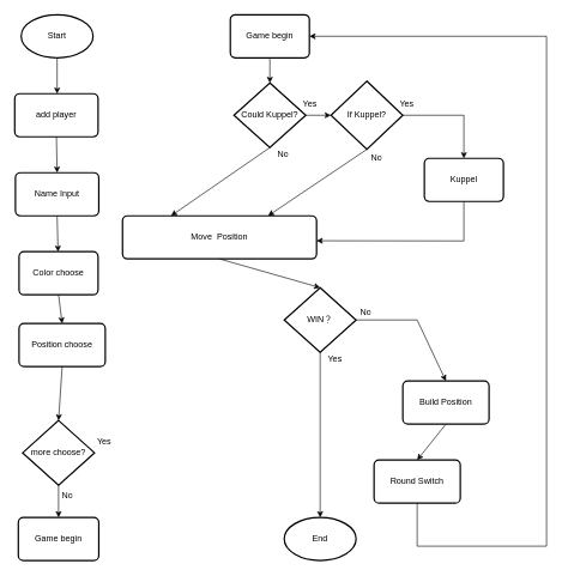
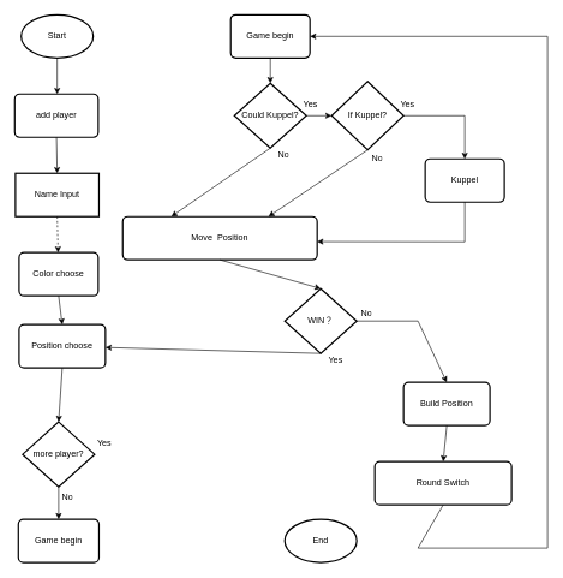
  <mxCell id="0" />
  <mxCell id="1" parent="0" />
  <mxCell id="2" value="Start" style="strokeWidth=2;html=1;shape=mxgraph.flowchart.start_1;whiteSpace=wrap;" parent="1" vertex="1"><mxGeometry x="29" y="20" width="100" height="60" as="geometry" /></mxCell>
  <mxCell id="3" value="" style="endArrow=classic;html=1;rounded=0;exitX=0.5;exitY=1;exitDx=0;exitDy=0;exitPerimeter=0;" parent="1" source="2" edge="1"><mxGeometry width="50" height="50" relative="1" as="geometry"><mxPoint x="99" y="340" as="sourcePoint" /><mxPoint x="79" y="130" as="targetPoint" /></mxGeometry></mxCell>
  <mxCell id="4" value="add player" style="rounded=1;whiteSpace=wrap;html=1;absoluteArcSize=1;arcSize=14;strokeWidth=2;" parent="1" vertex="1"><mxGeometry x="20" y="130" width="116" height="60" as="geometry" /></mxCell>
  <mxCell id="5" value="" style="endArrow=classic;html=1;rounded=0;exitX=0.5;exitY=1;exitDx=0;exitDy=0;entryX=0.5;entryY=0;entryDx=0;entryDy=0;" parent="1" source="4" target="6" edge="1"><mxGeometry width="50" height="50" relative="1" as="geometry"><mxPoint x="99" y="340" as="sourcePoint" /><mxPoint x="81" y="240" as="targetPoint" /></mxGeometry></mxCell>
- <mxCell id="6" value="Name Input" style="rounded=1;whiteSpace=wrap;html=1;absoluteArcSize=1;arcSize=14;strokeWidth=2;" parent="1" vertex="1"><mxGeometry x="21" y="240" width="116" height="60" as="geometry" /></mxCell>
+ <mxCell id="6" value="Name Input" style="whiteSpace=wrap;html=1;absoluteArcSize=1;arcSize=14;strokeWidth=2;rounded=0;" parent="1" vertex="1"><mxGeometry x="21" y="240" width="116" height="60" as="geometry" /></mxCell>
  <mxCell id="7" value="" style="endArrow=classic;html=1;rounded=0;exitX=0.5;exitY=1;exitDx=0;exitDy=0;" parent="1" source="9" edge="1"><mxGeometry width="50" height="50" relative="1" as="geometry"><mxPoint x="89" y="350" as="sourcePoint" /><mxPoint x="81" y="350" as="targetPoint" /></mxGeometry></mxCell>
- <mxCell id="8" value="" style="endArrow=classic;html=1;rounded=0;exitX=0.5;exitY=1;exitDx=0;exitDy=0;" parent="1" source="6" target="9" edge="1"><mxGeometry width="50" height="50" relative="1" as="geometry"><mxPoint x="81" y="300" as="sourcePoint" /><mxPoint x="81" y="350" as="targetPoint" /></mxGeometry></mxCell>
+ <mxCell id="8" value="" style="endArrow=classic;html=1;rounded=0;exitX=0.5;exitY=1;exitDx=0;exitDy=0;dashed=1;" parent="1" source="6" target="9" edge="1"><mxGeometry width="50" height="50" relative="1" as="geometry"><mxPoint x="81" y="300" as="sourcePoint" /><mxPoint x="81" y="350" as="targetPoint" /></mxGeometry></mxCell>
  <mxCell id="9" value="Color choose" style="rounded=1;whiteSpace=wrap;html=1;absoluteArcSize=1;arcSize=14;strokeWidth=2;" parent="1" vertex="1"><mxGeometry x="26" y="350" width="110" height="60" as="geometry" /></mxCell>
- <mxCell id="10" value="more choose?" style="strokeWidth=2;html=1;shape=mxgraph.flowchart.decision;whiteSpace=wrap;" parent="1" vertex="1"><mxGeometry x="31" y="585" width="100" height="90" as="geometry" /></mxCell>
+ <mxCell id="10" value="more player?" style="strokeWidth=2;html=1;shape=mxgraph.flowchart.decision;whiteSpace=wrap;" parent="1" vertex="1"><mxGeometry x="31" y="585" width="100" height="90" as="geometry" /></mxCell>
  <mxCell id="11" value="" style="endArrow=classic;html=1;rounded=0;exitX=0.5;exitY=1;exitDx=0;exitDy=0;entryX=0.5;entryY=0;entryDx=0;entryDy=0;" parent="1" source="9" target="12" edge="1"><mxGeometry width="50" height="50" relative="1" as="geometry"><mxPoint x="99" y="440" as="sourcePoint" /><mxPoint x="-27" y="490" as="targetPoint" /></mxGeometry></mxCell>
  <mxCell id="12" value="Position choose" style="rounded=1;whiteSpace=wrap;html=1;absoluteArcSize=1;arcSize=14;strokeWidth=2;" parent="1" vertex="1"><mxGeometry x="26" y="450" width="120" height="60" as="geometry" /></mxCell>
  <mxCell id="13" value="" style="endArrow=classic;html=1;rounded=0;exitX=0.5;exitY=1;exitDx=0;exitDy=0;entryX=0.5;entryY=0;entryDx=0;entryDy=0;entryPerimeter=0;" parent="1" source="12" target="10" edge="1"><mxGeometry width="50" height="50" relative="1" as="geometry"><mxPoint x="83" y="540" as="sourcePoint" /><mxPoint x="123" y="510" as="targetPoint" /></mxGeometry></mxCell>
  <mxCell id="14" value="" style="endArrow=classic;html=1;rounded=0;exitX=0.5;exitY=1;exitDx=0;exitDy=0;exitPerimeter=0;entryX=0.5;entryY=0;entryDx=0;entryDy=0;" parent="1" source="10" target="15" edge="1"><mxGeometry width="50" height="50" relative="1" as="geometry"><mxPoint x="73" y="760" as="sourcePoint" /><mxPoint x="83" y="720" as="targetPoint" /></mxGeometry></mxCell>
  <mxCell id="15" value="Game begin" style="rounded=1;whiteSpace=wrap;html=1;absoluteArcSize=1;arcSize=14;strokeWidth=2;" parent="1" vertex="1"><mxGeometry x="25" y="720" width="112" height="60" as="geometry" /></mxCell>
  <mxCell id="16" value="Game begin" style="rounded=1;whiteSpace=wrap;html=1;absoluteArcSize=1;arcSize=14;strokeWidth=2;" parent="1" vertex="1"><mxGeometry x="320" y="20" width="110" height="60" as="geometry" /></mxCell>
  <mxCell id="17" value="Could Kuppel?" style="strokeWidth=2;html=1;shape=mxgraph.flowchart.decision;whiteSpace=wrap;" parent="1" vertex="1"><mxGeometry x="325" y="115" width="100" height="90" as="geometry" /></mxCell>
  <mxCell id="18" value="" style="endArrow=classic;html=1;rounded=0;exitX=0.5;exitY=1;exitDx=0;exitDy=0;" parent="1" source="16" target="17" edge="1"><mxGeometry width="50" height="50" relative="1" as="geometry"><mxPoint x="220" y="150" as="sourcePoint" /><mxPoint x="270" y="100" as="targetPoint" /></mxGeometry></mxCell>
  <mxCell id="19" style="edgeStyle=orthogonalEdgeStyle;rounded=0;orthogonalLoop=1;jettySize=auto;html=1;exitX=0.5;exitY=1;exitDx=0;exitDy=0;exitPerimeter=0;" parent="1" source="17" target="17" edge="1"><mxGeometry relative="1" as="geometry" /></mxCell>
  <mxCell id="20" value="" style="endArrow=classic;html=1;rounded=0;exitX=0.5;exitY=1;exitDx=0;exitDy=0;exitPerimeter=0;entryX=0.25;entryY=0;entryDx=0;entryDy=0;" parent="1" source="17" target="21" edge="1"><mxGeometry width="50" height="50" relative="1" as="geometry"><mxPoint x="320" y="340" as="sourcePoint" /><mxPoint x="375" y="250" as="targetPoint" /></mxGeometry></mxCell>
  <mxCell id="21" value="Move&amp;nbsp; Position" style="rounded=1;whiteSpace=wrap;html=1;absoluteArcSize=1;arcSize=14;strokeWidth=2;" parent="1" vertex="1"><mxGeometry x="170" y="300" width="270" height="60" as="geometry" /></mxCell>
  <mxCell id="22" value="If Kuppel?" style="strokeWidth=2;html=1;shape=mxgraph.flowchart.decision;whiteSpace=wrap;" parent="1" vertex="1"><mxGeometry x="460" y="112.5" width="100" height="95" as="geometry" /></mxCell>
  <mxCell id="23" value="" style="endArrow=classic;html=1;rounded=0;exitX=1;exitY=0.5;exitDx=0;exitDy=0;exitPerimeter=0;entryX=0;entryY=0.5;entryDx=0;entryDy=0;entryPerimeter=0;" parent="1" source="17" target="22" edge="1"><mxGeometry width="50" height="50" relative="1" as="geometry"><mxPoint x="320" y="340" as="sourcePoint" /><mxPoint x="370" y="290" as="targetPoint" /></mxGeometry></mxCell>
  <mxCell id="24" value="Kuppel" style="rounded=1;whiteSpace=wrap;html=1;absoluteArcSize=1;arcSize=14;strokeWidth=2;" parent="1" vertex="1"><mxGeometry x="590" y="220" width="110" height="60" as="geometry" /></mxCell>
  <mxCell id="25" value="" style="endArrow=classic;html=1;rounded=0;exitX=1;exitY=0.5;exitDx=0;exitDy=0;exitPerimeter=0;entryX=0.5;entryY=0;entryDx=0;entryDy=0;" parent="1" source="22" target="24" edge="1"><mxGeometry width="50" height="50" relative="1" as="geometry"><mxPoint x="320" y="270" as="sourcePoint" /><mxPoint x="370" y="220" as="targetPoint" /><Array as="points"><mxPoint x="645" y="160" /></Array></mxGeometry></mxCell>
  <mxCell id="26" value="" style="endArrow=classic;html=1;rounded=0;exitX=0.5;exitY=1;exitDx=0;exitDy=0;entryX=1;entryY=0.579;entryDx=0;entryDy=0;entryPerimeter=0;" parent="1" source="24" target="21" edge="1"><mxGeometry width="50" height="50" relative="1" as="geometry"><mxPoint x="520" y="340" as="sourcePoint" /><mxPoint x="540" y="350" as="targetPoint" /><Array as="points"><mxPoint x="645" y="335" /></Array></mxGeometry></mxCell>
  <mxCell id="27" value="WIN？" style="strokeWidth=2;html=1;shape=mxgraph.flowchart.decision;whiteSpace=wrap;" parent="1" vertex="1"><mxGeometry x="395" y="400" width="100" height="90" as="geometry" /></mxCell>
  <mxCell id="28" value="" style="endArrow=classic;html=1;rounded=0;exitX=0.5;exitY=1;exitDx=0;exitDy=0;entryX=0.5;entryY=0;entryDx=0;entryDy=0;entryPerimeter=0;" parent="1" source="21" target="27" edge="1"><mxGeometry width="50" height="50" relative="1" as="geometry"><mxPoint x="320" y="410" as="sourcePoint" /><mxPoint x="370" y="360" as="targetPoint" /></mxGeometry></mxCell>
  <mxCell id="29" value="" style="endArrow=classic;html=1;rounded=0;exitX=0.5;exitY=1;exitDx=0;exitDy=0;exitPerimeter=0;entryX=0.75;entryY=0;entryDx=0;entryDy=0;" parent="1" source="22" target="21" edge="1"><mxGeometry width="50" height="50" relative="1" as="geometry"><mxPoint x="320" y="270" as="sourcePoint" /><mxPoint x="370" y="220" as="targetPoint" /></mxGeometry></mxCell>
  <mxCell id="30" value="Build Position" style="rounded=1;whiteSpace=wrap;html=1;absoluteArcSize=1;arcSize=14;strokeWidth=2;" parent="1" vertex="1"><mxGeometry x="560" y="530" width="120" height="60" as="geometry" /></mxCell>
  <mxCell id="31" value="" style="endArrow=classic;html=1;rounded=0;exitX=1;exitY=0.5;exitDx=0;exitDy=0;exitPerimeter=0;entryX=0.5;entryY=0;entryDx=0;entryDy=0;" parent="1" source="27" target="30" edge="1"><mxGeometry width="50" height="50" relative="1" as="geometry"><mxPoint x="320" y="410" as="sourcePoint" /><mxPoint x="370" y="360" as="targetPoint" /><Array as="points"><mxPoint x="580" y="445" /></Array></mxGeometry></mxCell>
- <mxCell id="32" value="Round Switch" style="rounded=1;whiteSpace=wrap;html=1;absoluteArcSize=1;arcSize=14;strokeWidth=2;" parent="1" vertex="1"><mxGeometry x="520" y="640" width="120" height="60" as="geometry" /></mxCell>
+ <mxCell id="32" value="Round Switch" style="rounded=1;whiteSpace=wrap;html=1;absoluteArcSize=1;arcSize=14;strokeWidth=2;" parent="1" vertex="1"><mxGeometry x="520" y="640" width="190" height="60" as="geometry" /></mxCell>
  <mxCell id="33" value="" style="endArrow=classic;html=1;rounded=0;exitX=0.5;exitY=1;exitDx=0;exitDy=0;entryX=0.5;entryY=0;entryDx=0;entryDy=0;" parent="1" source="30" target="32" edge="1"><mxGeometry width="50" height="50" relative="1" as="geometry"><mxPoint x="320" y="540" as="sourcePoint" /><mxPoint x="370" y="490" as="targetPoint" /></mxGeometry></mxCell>
  <mxCell id="34" value="End" style="strokeWidth=2;html=1;shape=mxgraph.flowchart.start_1;whiteSpace=wrap;" parent="1" vertex="1"><mxGeometry x="395" y="720" width="100" height="60" as="geometry" /></mxCell>
- <mxCell id="35" value="" style="endArrow=classic;html=1;rounded=0;exitX=0.5;exitY=1;exitDx=0;exitDy=0;exitPerimeter=0;entryX=0.5;entryY=0;entryDx=0;entryDy=0;entryPerimeter=0;" parent="1" source="27" target="34" edge="1"><mxGeometry width="50" height="50" relative="1" as="geometry"><mxPoint x="320" y="480" as="sourcePoint" /><mxPoint x="370" y="430" as="targetPoint" /></mxGeometry></mxCell>
+ <mxCell id="35" value="" style="endArrow=classic;html=1;rounded=0;exitX=0.5;exitY=1;exitDx=0;exitDy=0;exitPerimeter=0;" parent="1" source="27" target="12" edge="1"><mxGeometry width="50" height="50" relative="1" as="geometry"><mxPoint x="320" y="480" as="sourcePoint" /><mxPoint x="370" y="430" as="targetPoint" /></mxGeometry></mxCell>
  <mxCell id="36" value="" style="endArrow=classic;html=1;rounded=0;exitX=0.5;exitY=1;exitDx=0;exitDy=0;entryX=1;entryY=0.5;entryDx=0;entryDy=0;" parent="1" source="32" target="16" edge="1"><mxGeometry width="50" height="50" relative="1" as="geometry"><mxPoint x="320" y="540" as="sourcePoint" /><mxPoint x="630" y="40" as="targetPoint" /><Array as="points"><mxPoint x="580" y="760" /><mxPoint x="760" y="760" /><mxPoint x="760" y="50" /></Array></mxGeometry></mxCell>
  <mxCell id="37" value="Yes" style="text;strokeColor=none;fillColor=none;align=left;verticalAlign=middle;spacingLeft=4;spacingRight=4;overflow=hidden;points=[[0,0.5],[1,0.5]];portConstraint=eastwest;rotatable=0;whiteSpace=wrap;html=1;" parent="1" vertex="1"><mxGeometry x="129" y="600" width="80" height="30" as="geometry" /></mxCell>
  <mxCell id="38" value="No" style="text;strokeColor=none;fillColor=none;align=left;verticalAlign=middle;spacingLeft=4;spacingRight=4;overflow=hidden;points=[[0,0.5],[1,0.5]];portConstraint=eastwest;rotatable=0;whiteSpace=wrap;html=1;" parent="1" vertex="1"><mxGeometry x="80" y="675" width="80" height="30" as="geometry" /></mxCell>
  <mxCell id="39" value="Yes" style="text;strokeColor=none;fillColor=none;align=left;verticalAlign=middle;spacingLeft=4;spacingRight=4;overflow=hidden;points=[[0,0.5],[1,0.5]];portConstraint=eastwest;rotatable=0;whiteSpace=wrap;html=1;" parent="1" vertex="1"><mxGeometry x="415" y="130" width="80" height="30" as="geometry" /></mxCell>
  <mxCell id="40" value="No" style="text;strokeColor=none;fillColor=none;align=left;verticalAlign=middle;spacingLeft=4;spacingRight=4;overflow=hidden;points=[[0,0.5],[1,0.5]];portConstraint=eastwest;rotatable=0;whiteSpace=wrap;html=1;" parent="1" vertex="1"><mxGeometry x="380" y="200" width="80" height="30" as="geometry" /></mxCell>
  <mxCell id="41" value="Yes" style="text;strokeColor=none;fillColor=none;align=left;verticalAlign=middle;spacingLeft=4;spacingRight=4;overflow=hidden;points=[[0,0.5],[1,0.5]];portConstraint=eastwest;rotatable=0;whiteSpace=wrap;html=1;" parent="1" vertex="1"><mxGeometry x="550" y="130" width="80" height="30" as="geometry" /></mxCell>
  <mxCell id="42" value="No" style="text;strokeColor=none;fillColor=none;align=left;verticalAlign=middle;spacingLeft=4;spacingRight=4;overflow=hidden;points=[[0,0.5],[1,0.5]];portConstraint=eastwest;rotatable=0;whiteSpace=wrap;html=1;" parent="1" vertex="1"><mxGeometry x="510" y="205" width="80" height="30" as="geometry" /></mxCell>
  <mxCell id="43" value="Yes" style="text;strokeColor=none;fillColor=none;align=left;verticalAlign=middle;spacingLeft=4;spacingRight=4;overflow=hidden;points=[[0,0.5],[1,0.5]];portConstraint=eastwest;rotatable=0;whiteSpace=wrap;html=1;" parent="1" vertex="1"><mxGeometry x="450" y="485" width="80" height="30" as="geometry" /></mxCell>
  <mxCell id="44" value="No" style="text;strokeColor=none;fillColor=none;align=left;verticalAlign=middle;spacingLeft=4;spacingRight=4;overflow=hidden;points=[[0,0.5],[1,0.5]];portConstraint=eastwest;rotatable=0;whiteSpace=wrap;html=1;" parent="1" vertex="1"><mxGeometry x="495" y="420" width="80" height="30" as="geometry" /></mxCell>
